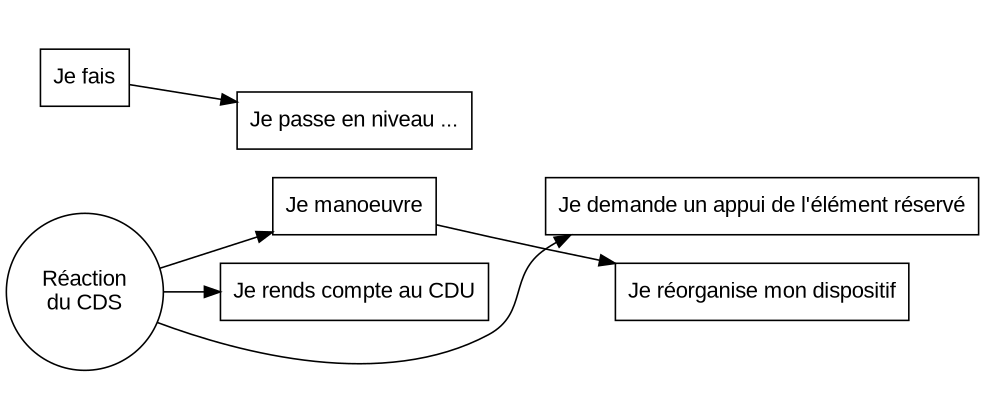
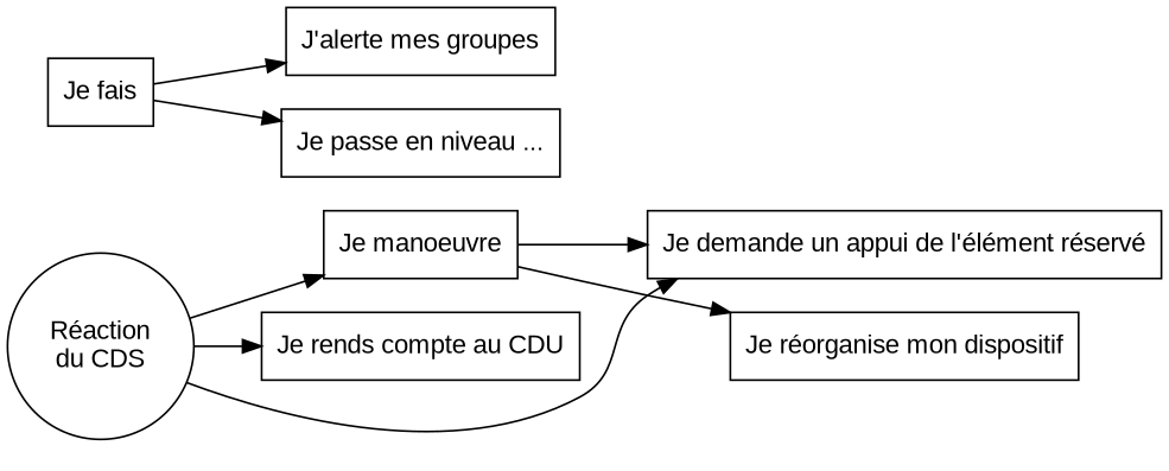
  digraph {
    fontname="Liberation Sans"
    ordering=out
    rankdir=LR
    node [fontname="Liberation Sans" shape=rectangle]
    edge [fontname="Liberation Sans"]
    "Réaction\ndu CDS" [shape=circle]
    "Je manoeuvre"
    "Je rends compte au CDU"
    "Je demande un appui de l'élément réservé"
    "Je fais"
+   "J'alerte mes groupes"
    "Je passe en niveau ..."
    "Je réorganise mon dispositif"
    "Réaction\ndu CDS" -> "Je manoeuvre"
    "Réaction\ndu CDS" -> "Je rends compte au CDU"
    "Réaction\ndu CDS" -> "Je demande un appui de l'élément réservé"
+   "Je manoeuvre" -> "Je demande un appui de l'élément réservé"
    "Je manoeuvre" -> "Je réorganise mon dispositif"
+   "Je fais" -> "J'alerte mes groupes"
    "Je fais" -> "Je passe en niveau ..."
  }
